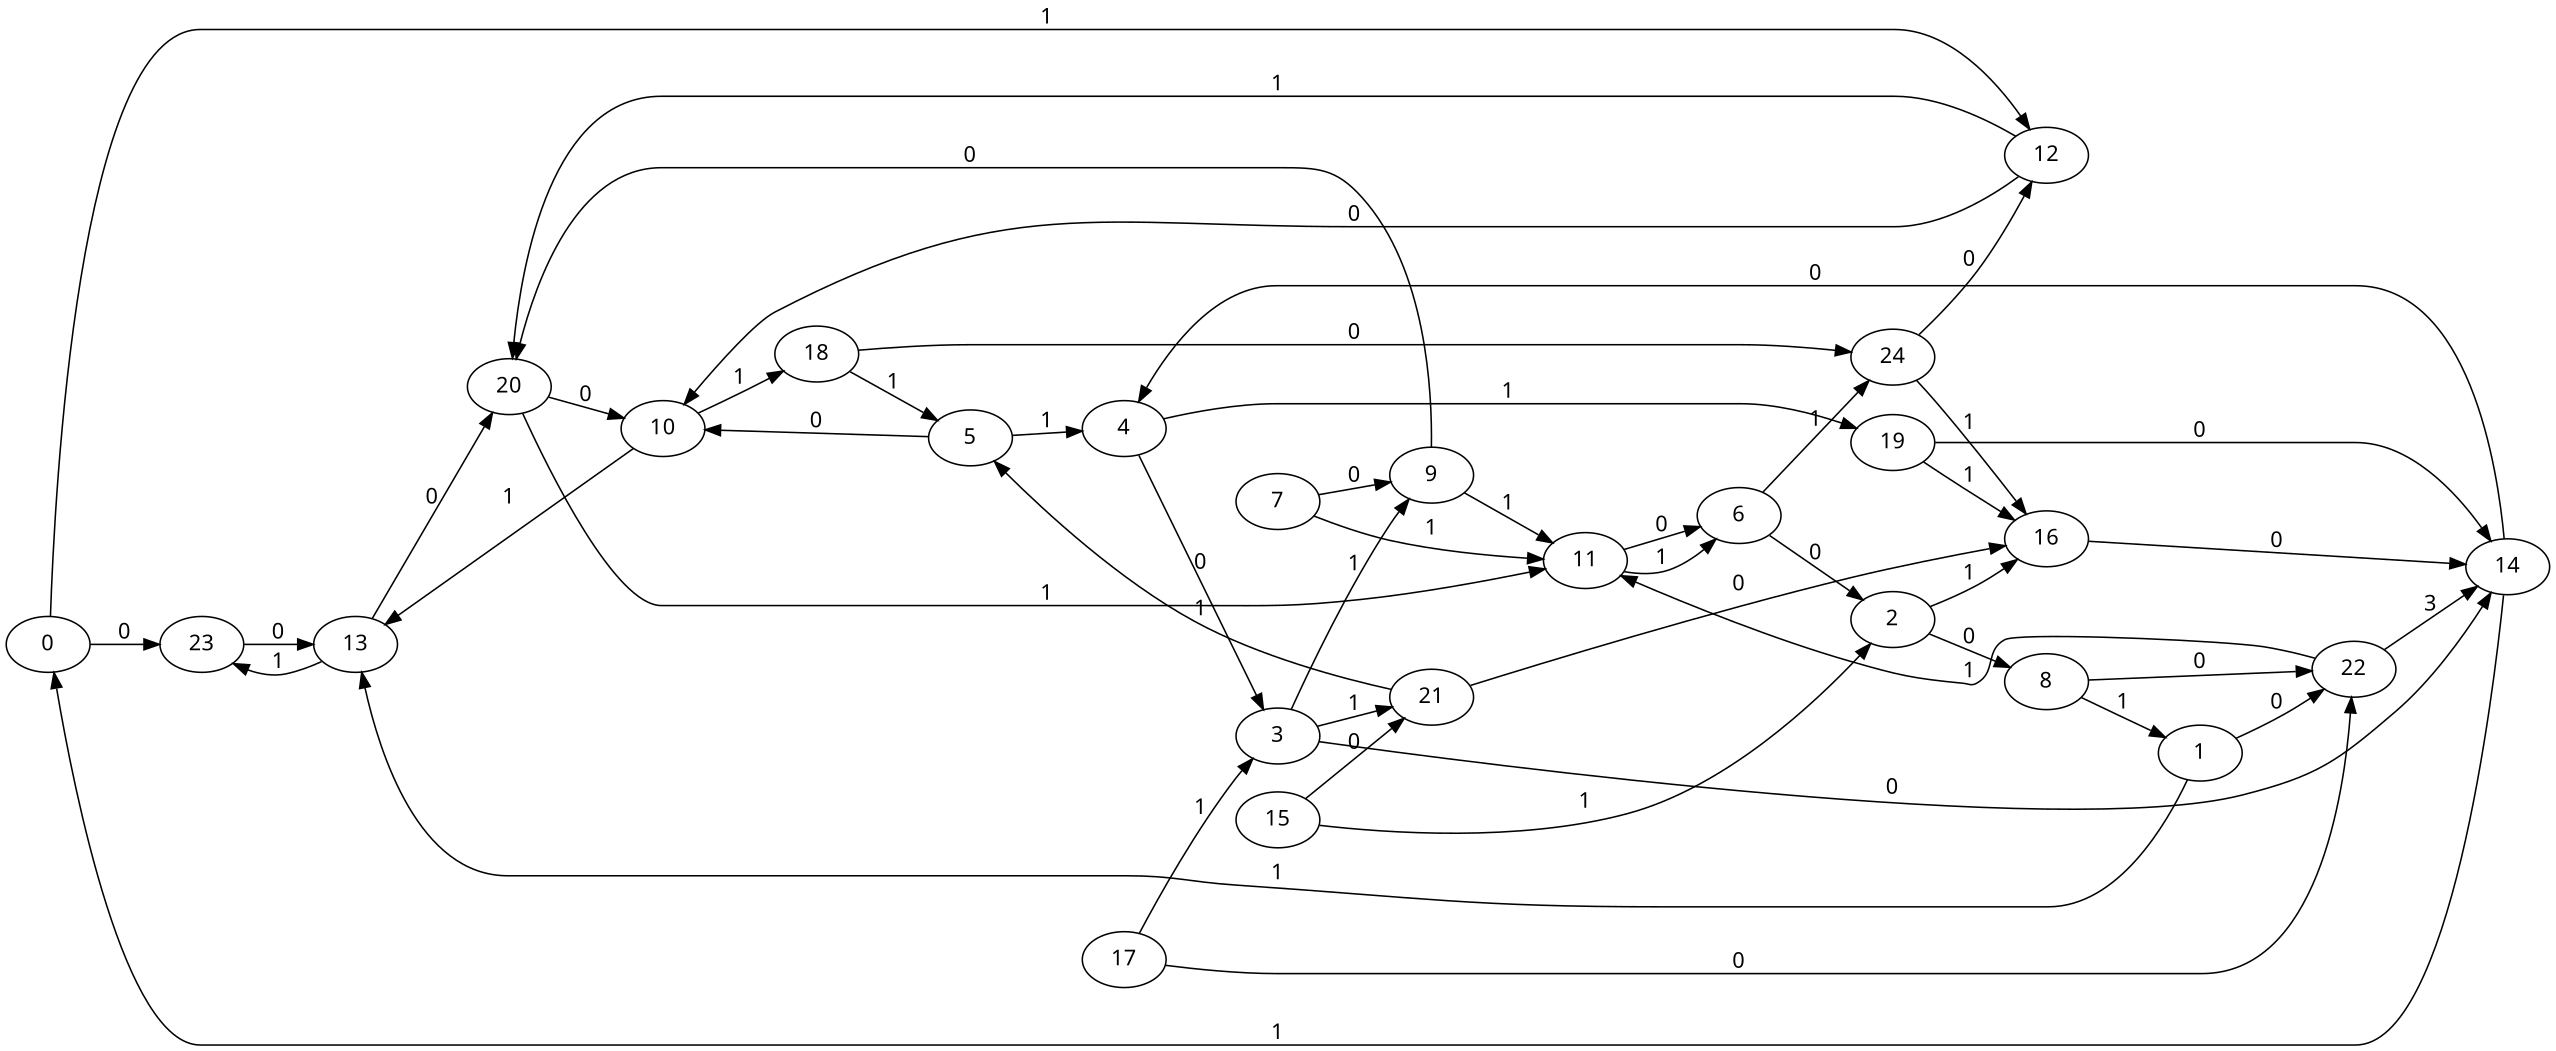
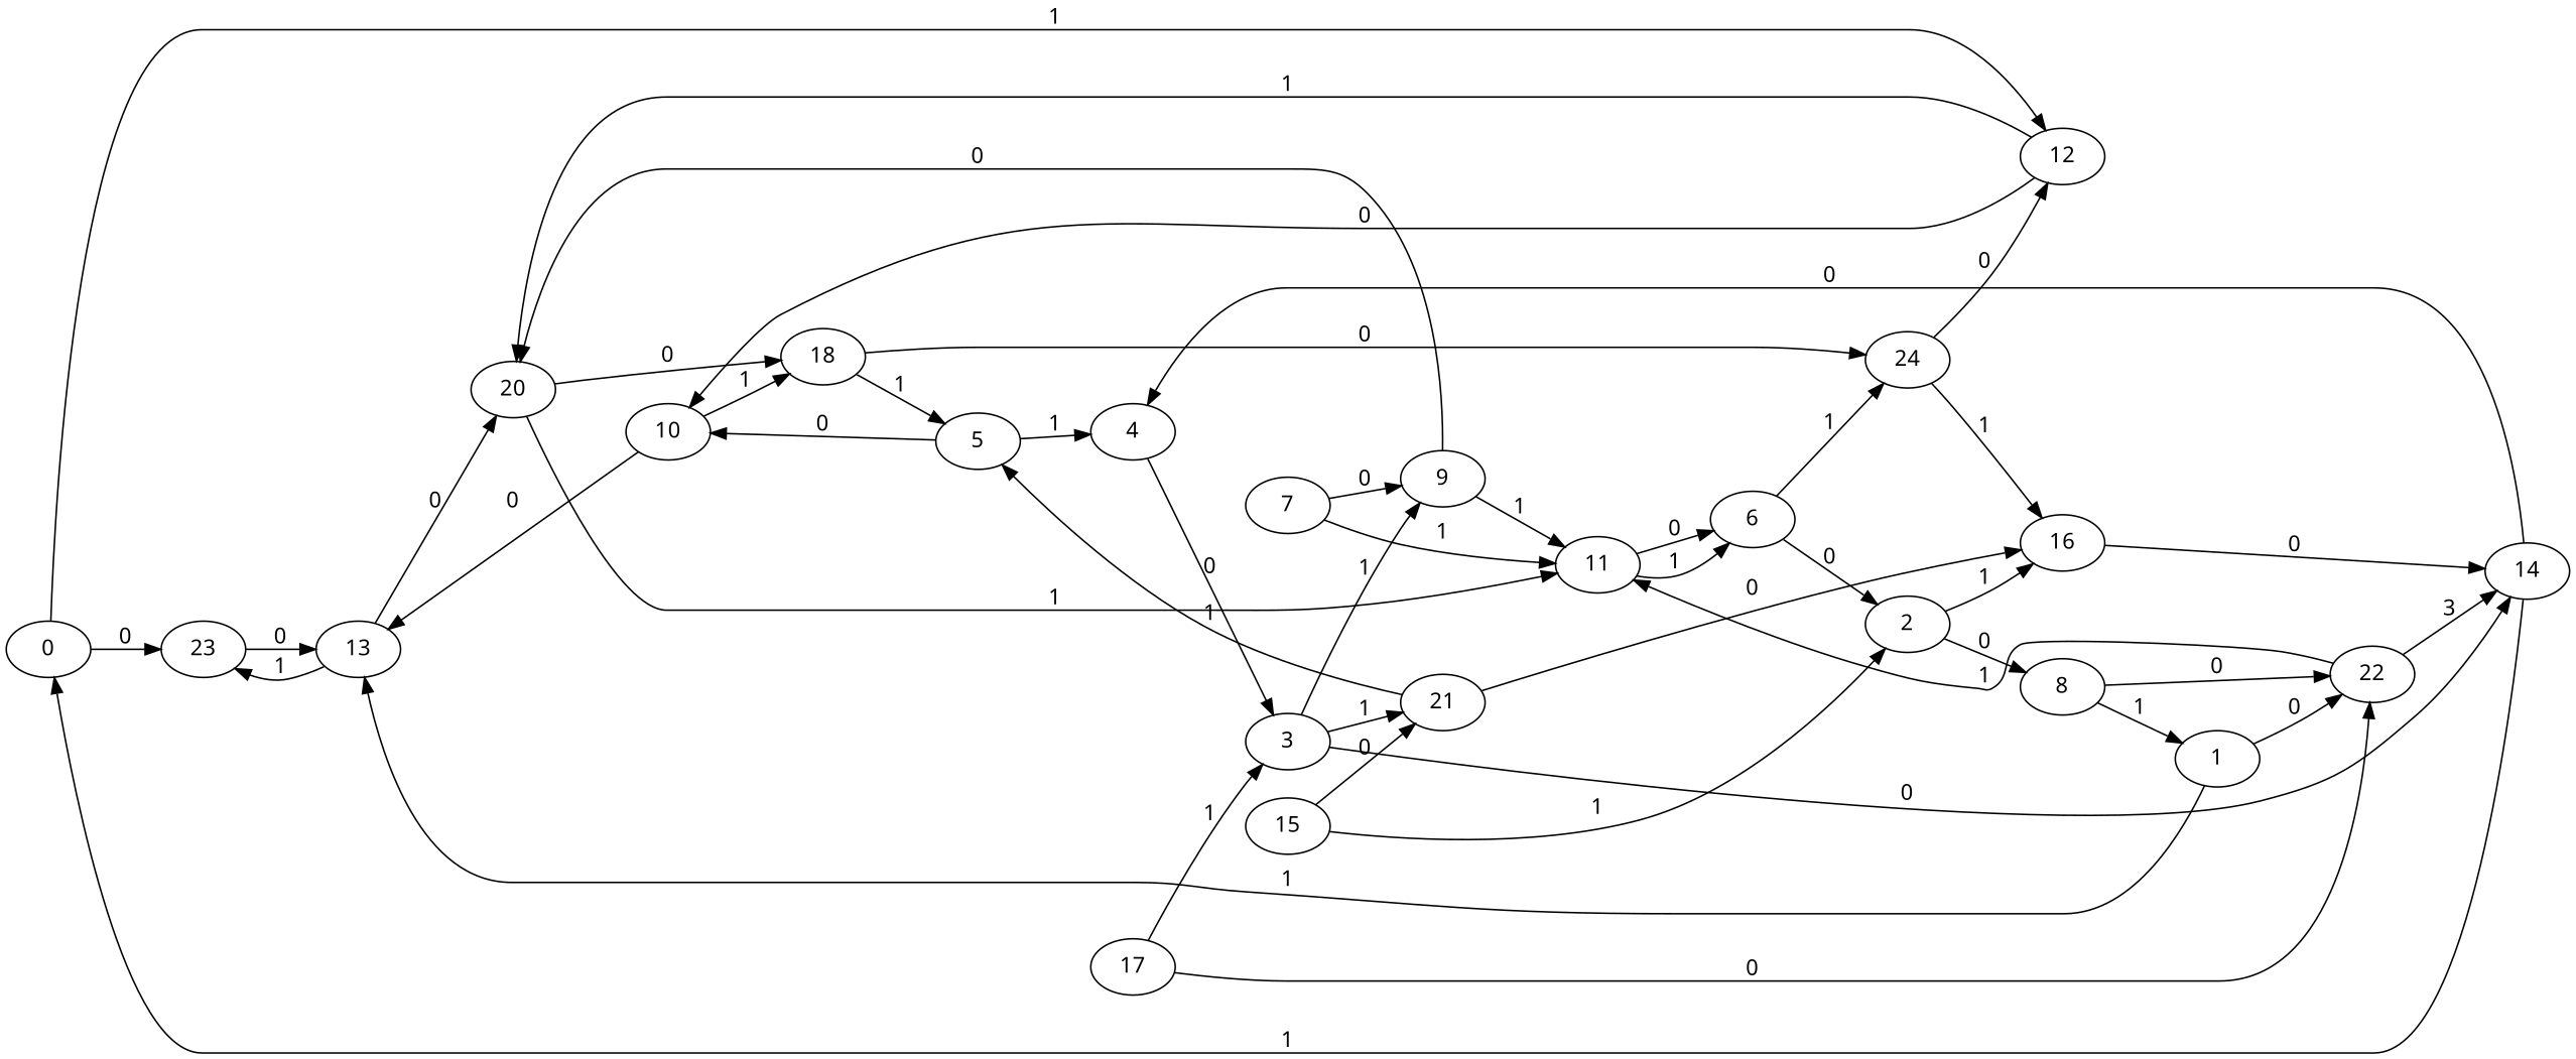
  digraph {
    fontname="Noto Sans"
    rankdir=LR
    node [fontname="Noto Sans"]
    edge [fontname="Noto Sans"]
    0
    23
    12
    13
    10
    20
    9
    11
    18
    1
    22
    14
    4
    6
    2
    8
    16
    21
    5
    3
-   19
    24
    7
    15
    17
    0 -> 23 [label=0]
    0 -> 12 [label=1]
    23 -> 13 [label=0]
    12 -> 10 [label=0]
    12 -> 20 [label=1]
    13 -> 23 [label=1]
    13 -> 20 [label=0]
-   10 -> 13 [label=1]
+   10 -> 13 [label=0]
    10 -> 18 [label=1]
    20 -> 11 [label=1]
-   20 -> 10 [label=0]
+   20 -> 18 [label=0]
    9 -> 20 [label=0]
    9 -> 11 [label=1]
    11 -> 6 [label=0]
    11 -> 6 [label=1]
    18 -> 5 [label=1]
    18 -> 24 [label=0]
    1 -> 13 [label=1]
    1 -> 22 [label=0]
    22 -> 11 [label=1]
    22 -> 14 [label=3]
    14 -> 0 [label=1]
    14 -> 4 [label=0]
    4 -> 3 [label=0]
-   4 -> 19 [label=1]
    6 -> 2 [label=0]
    6 -> 24 [label=1]
    2 -> 8 [label=0]
    2 -> 16 [label=1]
    8 -> 1 [label=1]
    8 -> 22 [label=0]
    16 -> 14 [label=0]
    21 -> 16 [label=0]
    21 -> 5 [label=1]
    5 -> 10 [label=0]
    5 -> 4 [label=1]
    3 -> 9 [label=1]
    3 -> 14 [label=0]
    3 -> 21 [label=1]
-   19 -> 14 [label=0]
-   19 -> 16 [label=1]
    24 -> 12 [label=0]
    24 -> 16 [label=1]
    7 -> 9 [label=0]
    7 -> 11 [label=1]
    15 -> 2 [label=1]
    15 -> 21 [label=0]
    17 -> 22 [label=0]
    17 -> 3 [label=1]
  }
